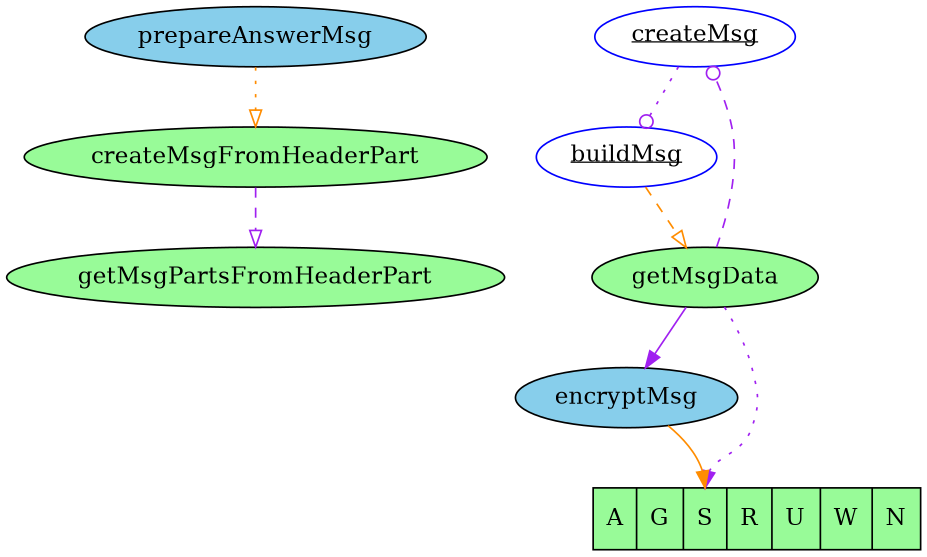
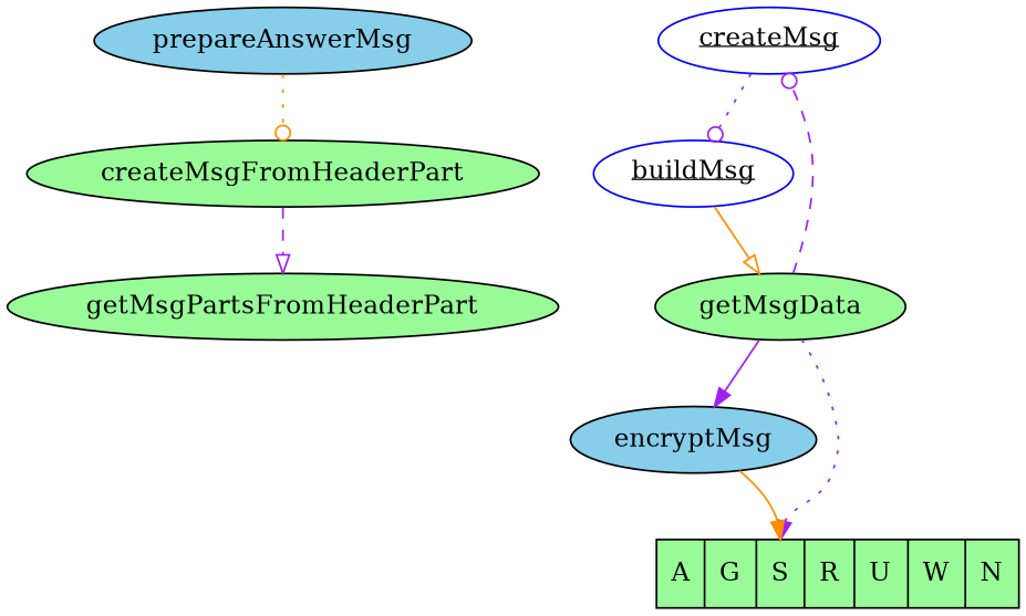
  digraph {
    node [fillcolor=palegreen style=filled]
    edge [arrowhead=odot color=purple style=dotted]
    prepareAnswerMsg [fillcolor=skyblue]
    createMsgFromHeaderPart
    getMsgPartsFromHeaderPart
    n4 [color=blue label=<<u>createMsg</u>> fillcolor="" style=""]
    n5 [color=blue label=<<u>buildMsg</u>> fillcolor="" style=""]
    getMsgData
    encryptMsg [fillcolor=skyblue]
    n8 [label="<f0> A|<f1> G|<f2> S|<f3> R|<f4> U|<f5> W|<f6> N" shape=record]
-   prepareAnswerMsg -> createMsgFromHeaderPart [arrowhead=onormal color=darkorange]
+   prepareAnswerMsg -> createMsgFromHeaderPart [color=darkorange]
    createMsgFromHeaderPart -> getMsgPartsFromHeaderPart [arrowhead=onormal style=dashed]
    n4 -> n5
-   n5 -> getMsgData [arrowhead=onormal color=darkorange style=dashed]
+   n5 -> getMsgData [arrowhead=onormal color=darkorange style=solid]
    getMsgData -> n4 [style=dashed]
    getMsgData -> encryptMsg [arrowhead=normal style=solid]
    getMsgData -> n8 [arrowhead=normal headport=f2]
    encryptMsg -> n8 [arrowhead=normal color=darkorange headport=f2 style=solid]
  }
